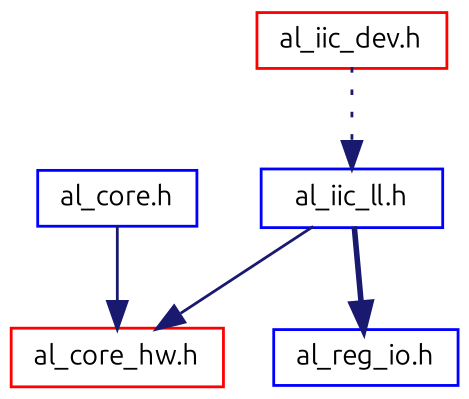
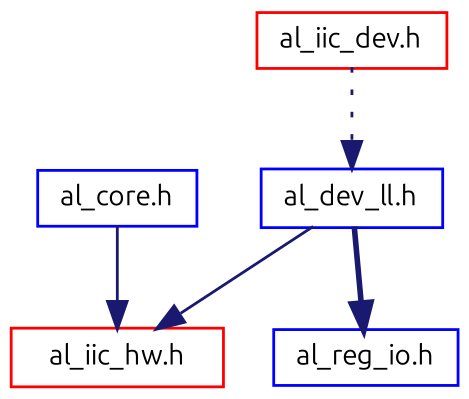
  digraph {
    fontname=Ubuntu
    node [color=blue fillcolor=white fontname=Ubuntu fontsize=10 shape=record style=filled]
    edge [color=midnightblue fontname=Ubuntu fontsize=10 labelfontname=Helvetica labelfontsize=10 style=solid]
    n1 [color=red height=0.2 label="al_iic_dev.h" width=0.4]
-   n2 [height=0.2 label="al_iic_ll.h" width=0.4]
-   n3 [color=red height=0.2 label="al_core_hw.h" width=0.4]
+   n2 [height=0.2 label="al_dev_ll.h" width=0.4]
+   n3 [color=red height=0.2 label="al_iic_hw.h" width=0.4]
    n4 [height=0.2 label="al_reg_io.h" width=0.4]
    n5 [height=0.2 label="al_core.h" width=0.4]
    n1 -> n2 [style=dotted]
    n2 -> n3
    n2 -> n4 [style=bold]
    n5 -> n3
  }
